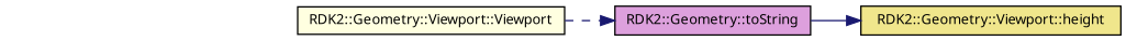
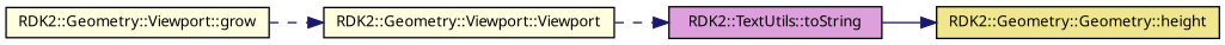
  digraph {
    rankdir=LR
    node [color=black fillcolor=lightyellow fontname="FreeSans.ttf" fontsize=10 shape=record style=filled]
    edge [color=midnightblue fontname="FreeSans.ttf" fontsize=10 labelfontname="FreeSans.ttf" labelfontsize=10 style=dashed]
+   n1 [fontcolor=black height=0.2 label="RDK2::Geometry::Viewport::grow" width=0.4]
    n2 [height=0.2 label="RDK2::Geometry::Viewport::Viewport" width=0.4]
-   n3 [fillcolor=khaki height=0.2 label="RDK2::Geometry::Viewport::height" width=0.4]
-   n4 [fillcolor=plum height=0.2 label="RDK2::Geometry::toString" width=0.4]
+   n3 [fillcolor=khaki height=0.2 label="RDK2::Geometry::Geometry::height" width=0.4]
+   n4 [fillcolor=plum height=0.2 label="RDK2::TextUtils::toString" width=0.4]
+   n1 -> n2
    n2 -> n4
    n4 -> n3 [style=solid]
  }
